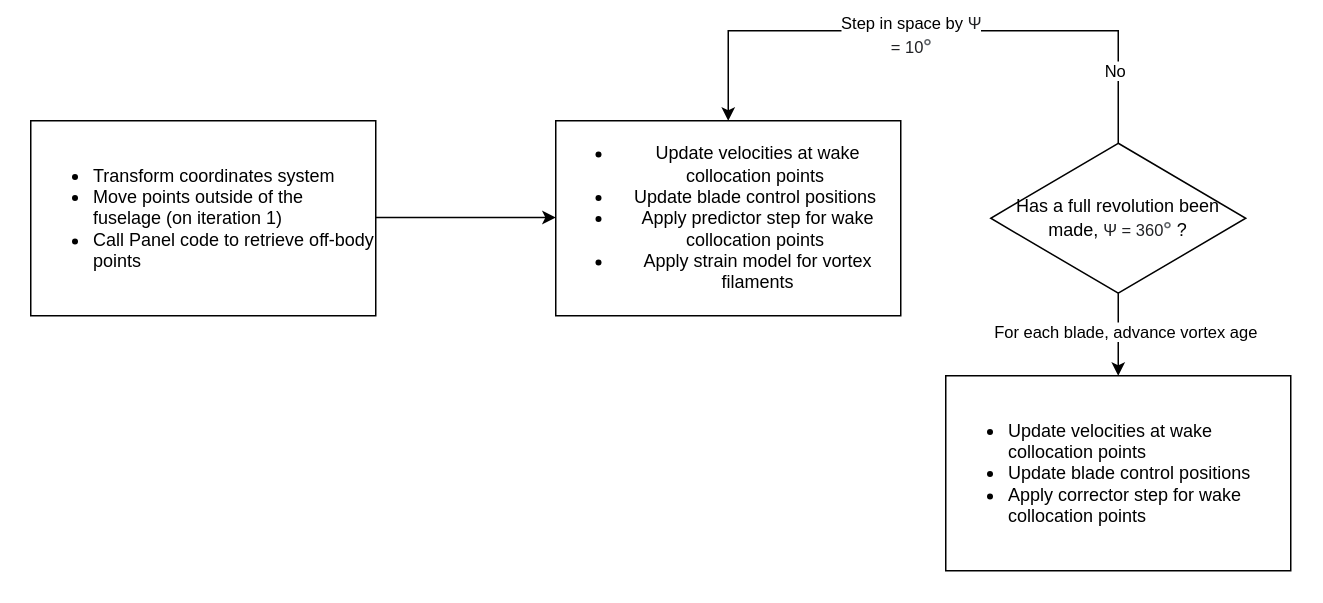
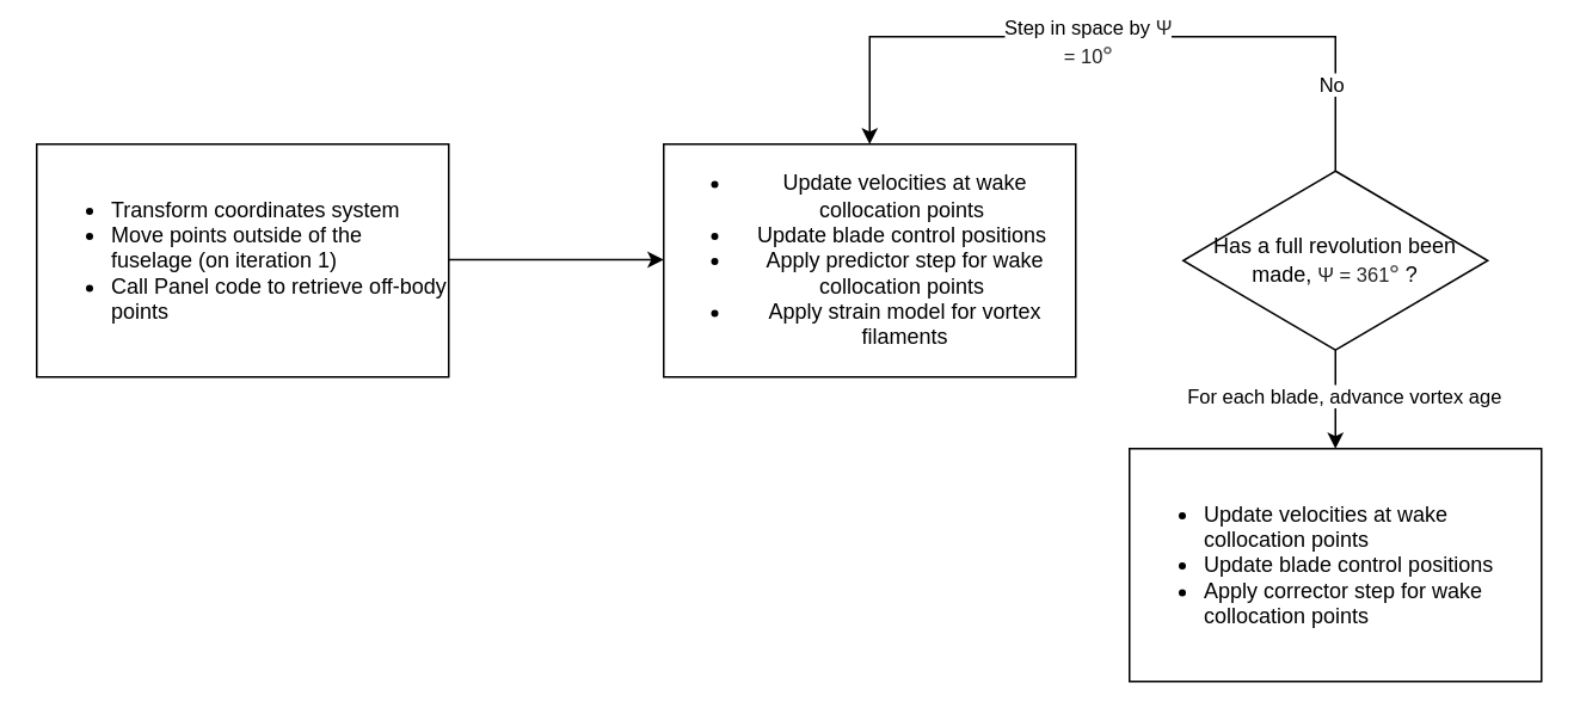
  <mxCell id="0" />
  <mxCell id="1" parent="0" />
  <mxCell id="2" value="&lt;ul&gt;&lt;li&gt;Transform coordinates system&lt;/li&gt;&lt;li style=&quot;&quot;&gt;Move points outside of the fuselage (on iteration 1)&lt;/li&gt;&lt;li style=&quot;&quot;&gt;Call Panel code to retrieve off-body points&amp;nbsp;&lt;/li&gt;&lt;/ul&gt;" style="rounded=0;whiteSpace=wrap;html=1;align=left;" vertex="1" parent="1"><mxGeometry x="20" y="80" width="230" height="130" as="geometry" /></mxCell>
  <mxCell id="3" value="&lt;div&gt;&lt;ul&gt;&lt;li&gt;Update velocities at wake collocation points&amp;nbsp;&lt;/li&gt;&lt;li&gt;Update blade control positions&amp;nbsp;&lt;/li&gt;&lt;li&gt;Apply predictor step for wake collocation points&amp;nbsp;&lt;/li&gt;&lt;li&gt;Apply strain model for vortex filaments&lt;/li&gt;&lt;/ul&gt;&lt;/div&gt;" style="rounded=0;whiteSpace=wrap;html=1;" vertex="1" parent="1"><mxGeometry x="370" y="80" width="230" height="130" as="geometry" /></mxCell>
  <mxCell id="4" value="" style="endArrow=classic;html=1;rounded=0;" edge="1" parent="1"><mxGeometry width="50" height="50" relative="1" as="geometry"><mxPoint x="250" y="144.5" as="sourcePoint" /><mxPoint x="370" y="144.5" as="targetPoint" /></mxGeometry></mxCell>
- <mxCell id="5" value="Has a full revolution been made,&amp;nbsp;&lt;span style=&quot;font-size: 11px; color: rgb(32, 33, 36); font-family: &amp;quot;Google Sans&amp;quot;, arial, sans-serif; text-align: left;&quot;&gt;Ψ = 360&lt;/span&gt;&lt;span style=&quot;font-weight: bold; color: rgb(95, 99, 104); font-family: arial, sans-serif; font-size: 14px; text-align: left;&quot;&gt;°&lt;/span&gt;&amp;nbsp;?" style="rhombus;whiteSpace=wrap;html=1;" vertex="1" parent="1"><mxGeometry x="660" y="95" width="170" height="100" as="geometry" /></mxCell>
+ <mxCell id="5" value="Has a full revolution been made,&amp;nbsp;&lt;span style=&quot;font-size: 11px; color: rgb(32, 33, 36); font-family: &amp;quot;Google Sans&amp;quot;, arial, sans-serif; text-align: left;&quot;&gt;Ψ = 361&lt;/span&gt;&lt;span style=&quot;font-weight: bold; color: rgb(95, 99, 104); font-family: arial, sans-serif; font-size: 14px; text-align: left;&quot;&gt;°&lt;/span&gt;&amp;nbsp;?" style="rhombus;whiteSpace=wrap;html=1;" vertex="1" parent="1"><mxGeometry x="660" y="95" width="170" height="100" as="geometry" /></mxCell>
  <mxCell id="6" value="" style="endArrow=classic;html=1;rounded=0;exitX=0.5;exitY=0;exitDx=0;exitDy=0;entryX=0.5;entryY=0;entryDx=0;entryDy=0;" edge="1" parent="1" source="5" target="3"><mxGeometry width="50" height="50" relative="1" as="geometry"><mxPoint x="750" y="90" as="sourcePoint" /><mxPoint x="460" y="20" as="targetPoint" /><Array as="points"><mxPoint x="745" y="20" /><mxPoint x="485" y="20" /></Array></mxGeometry></mxCell>
  <mxCell id="7" value="Step in space by&amp;nbsp;&lt;span style=&quot;color: rgb(32, 33, 36); font-family: &amp;quot;Google Sans&amp;quot;, arial, sans-serif; text-align: left; text-wrap: wrap;&quot;&gt;&lt;font style=&quot;font-size: 11px;&quot;&gt;Ψ = 10&lt;/font&gt;&lt;/span&gt;&lt;span style=&quot;font-weight: bold; color: rgb(95, 99, 104); font-family: arial, sans-serif; font-size: 14px; text-align: left; text-wrap: wrap;&quot;&gt;°&lt;/span&gt;" style="edgeLabel;html=1;align=center;verticalAlign=middle;resizable=0;points=[];" vertex="1" connectable="0" parent="6"><mxGeometry x="0.084" y="2" relative="1" as="geometry"><mxPoint as="offset" /></mxGeometry></mxCell>
  <mxCell id="8" value="No" style="edgeLabel;html=1;align=center;verticalAlign=middle;resizable=0;points=[];" vertex="1" connectable="0" parent="6"><mxGeometry x="-0.752" y="3" relative="1" as="geometry"><mxPoint as="offset" /></mxGeometry></mxCell>
  <mxCell id="9" value="&lt;ul&gt;&lt;li&gt;Update velocities at wake collocation points&amp;nbsp;&lt;/li&gt;&lt;li&gt;Update blade control positions&amp;nbsp;&lt;/li&gt;&lt;li&gt;Apply corrector step for wake collocation points&lt;/li&gt;&lt;/ul&gt;" style="rounded=0;whiteSpace=wrap;html=1;align=left;" vertex="1" parent="1"><mxGeometry x="630" y="250" width="230" height="130" as="geometry" /></mxCell>
  <mxCell id="10" value="" style="endArrow=classic;html=1;rounded=0;exitX=0.5;exitY=1;exitDx=0;exitDy=0;entryX=0.5;entryY=0;entryDx=0;entryDy=0;" edge="1" parent="1" source="5" target="9"><mxGeometry width="50" height="50" relative="1" as="geometry"><mxPoint x="490" y="230" as="sourcePoint" /><mxPoint x="540" y="180" as="targetPoint" /></mxGeometry></mxCell>
  <mxCell id="11" value="For each blade, advance vortex age" style="edgeLabel;html=1;align=center;verticalAlign=middle;resizable=0;points=[];" vertex="1" connectable="0" parent="10"><mxGeometry x="-0.091" y="4" relative="1" as="geometry"><mxPoint as="offset" /></mxGeometry></mxCell>
